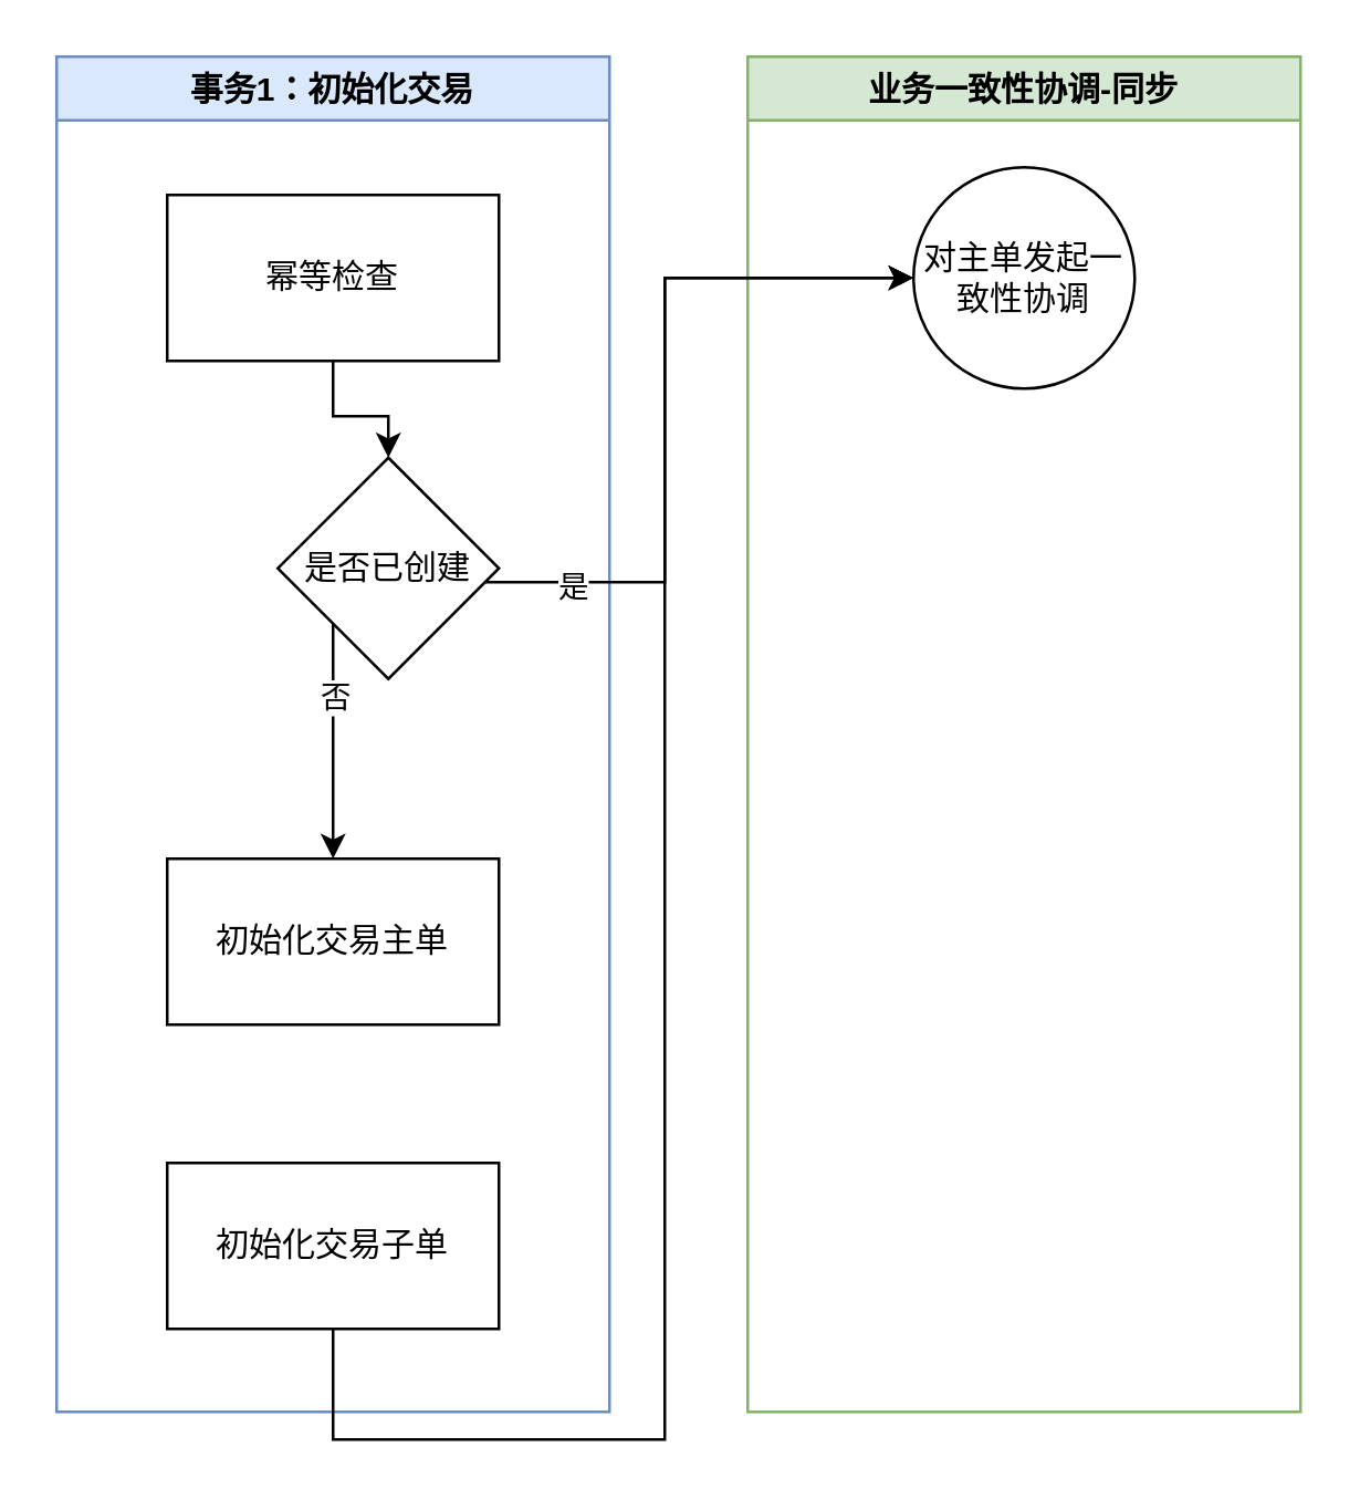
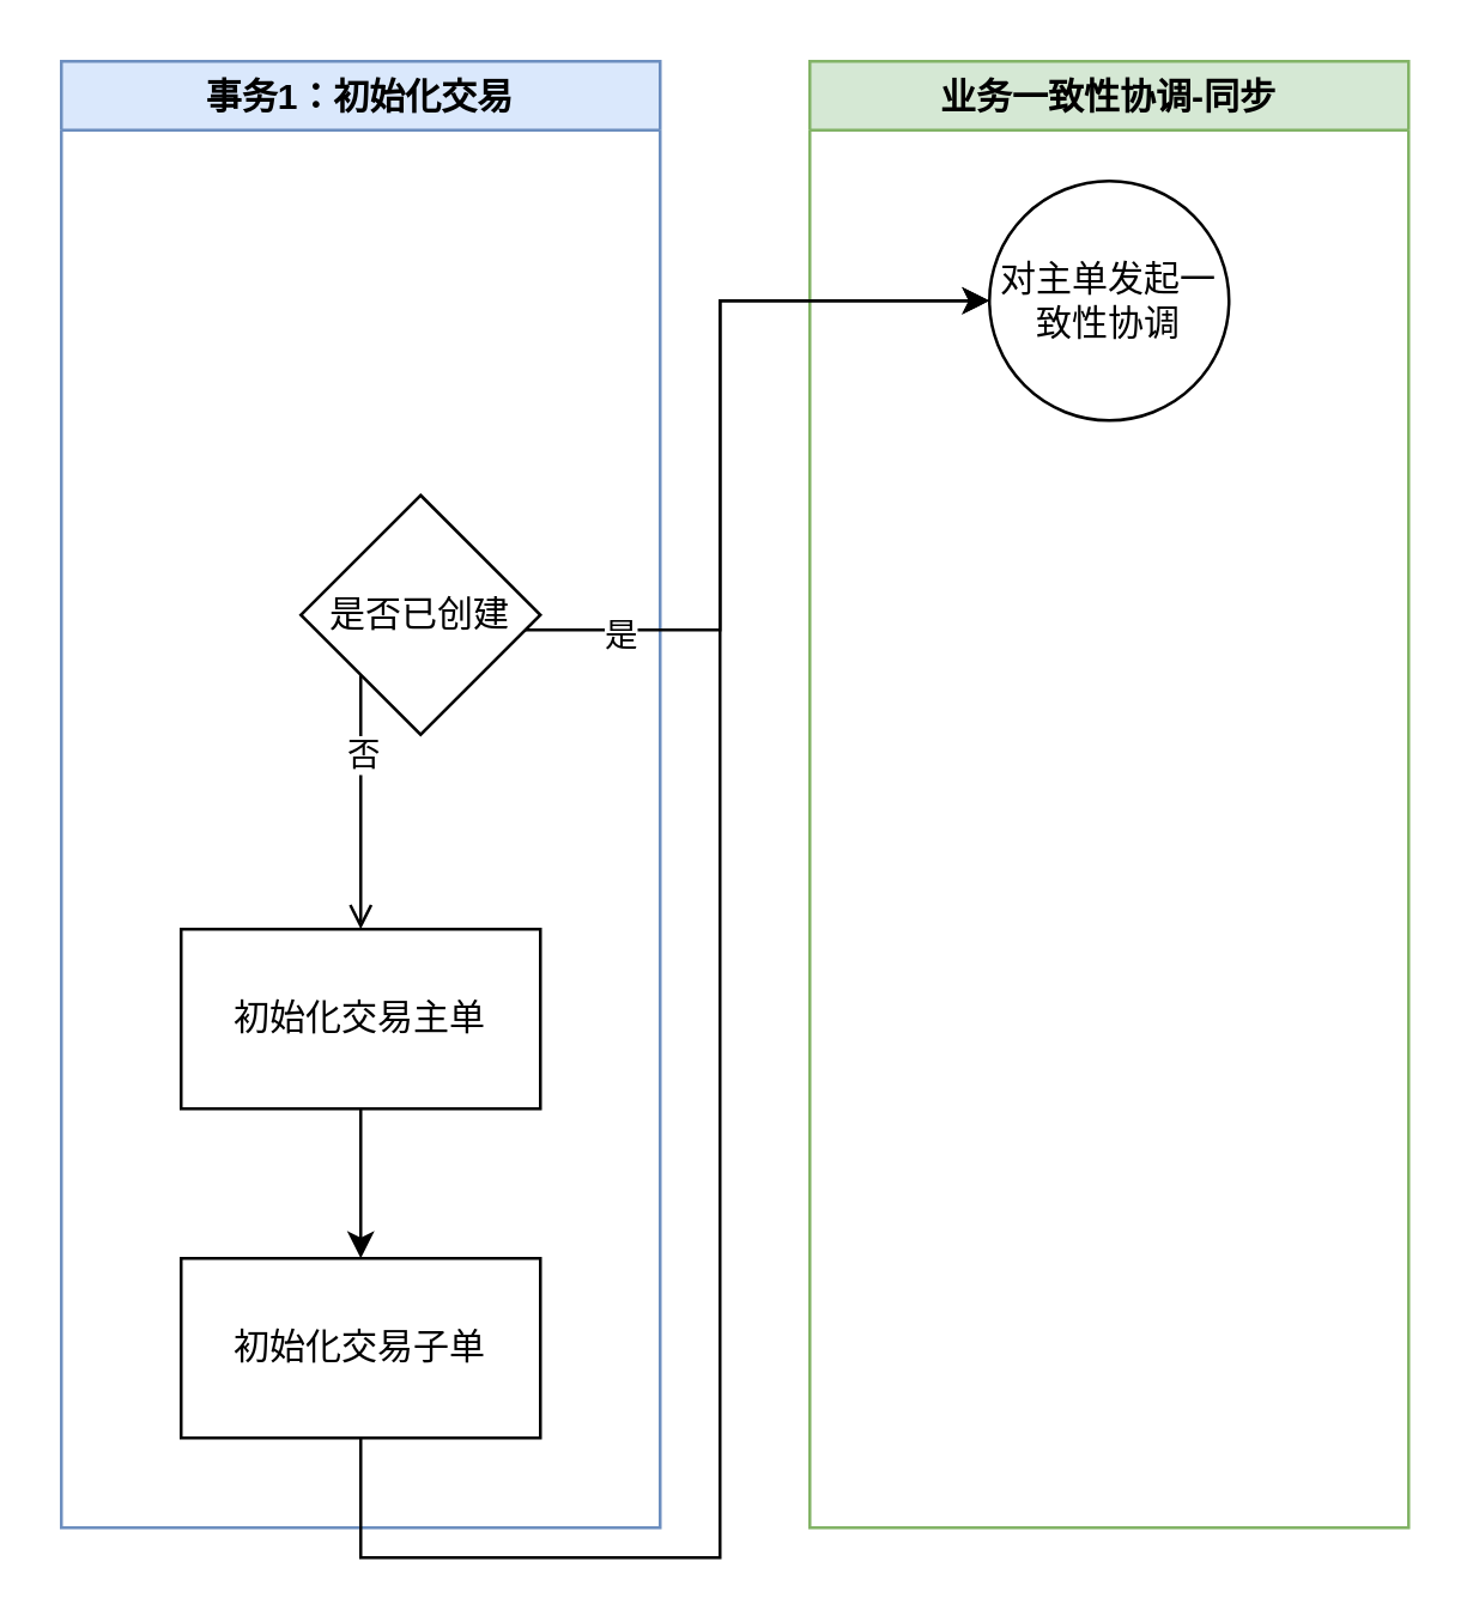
  <mxCell id="0" />
  <mxCell id="1" parent="0" />
  <mxCell id="2" value="事务1：初始化交易" style="swimlane;fillColor=#dae8fc;strokeColor=#6c8ebf;" parent="1" vertex="1"><mxGeometry x="20" y="20" width="200" height="490" as="geometry" /></mxCell>
+ <mxCell id="3" style="edgeStyle=orthogonalEdgeStyle;rounded=0;orthogonalLoop=1;jettySize=auto;html=1;entryX=0.5;entryY=0;entryDx=0;entryDy=0;" parent="2" source="4" target="5" edge="1"><mxGeometry relative="1" as="geometry" /></mxCell>
  <mxCell id="4" value="初始化交易主单" style="rounded=0;whiteSpace=wrap;html=1;" parent="2" vertex="1"><mxGeometry x="40" y="290" width="120" height="60" as="geometry" /></mxCell>
  <mxCell id="5" value="初始化交易子单" style="rounded=0;whiteSpace=wrap;html=1;" parent="2" vertex="1"><mxGeometry x="40" y="400" width="120" height="60" as="geometry" /></mxCell>
- <mxCell id="6" style="edgeStyle=orthogonalEdgeStyle;rounded=0;orthogonalLoop=1;jettySize=auto;html=1;entryX=0.5;entryY=0;entryDx=0;entryDy=0;" parent="2" source="7" target="10" edge="1"><mxGeometry relative="1" as="geometry" /></mxCell>
- <mxCell id="7" value="幂等检查" style="rounded=0;whiteSpace=wrap;html=1;" parent="2" vertex="1"><mxGeometry x="40" y="50" width="120" height="60" as="geometry" /></mxCell>
- <mxCell id="8" style="edgeStyle=orthogonalEdgeStyle;rounded=0;orthogonalLoop=1;jettySize=auto;html=1;entryX=0.5;entryY=0;entryDx=0;entryDy=0;" parent="2" source="10" target="4" edge="1"><mxGeometry relative="1" as="geometry"><Array as="points"><mxPoint x="100" y="260" /><mxPoint x="100" y="260" /></Array></mxGeometry></mxCell>
+ <mxCell id="8" style="edgeStyle=orthogonalEdgeStyle;rounded=0;orthogonalLoop=1;jettySize=auto;html=1;entryX=0.5;entryY=0;entryDx=0;entryDy=0;endArrow=open;" parent="2" source="10" target="4" edge="1"><mxGeometry relative="1" as="geometry"><Array as="points"><mxPoint x="100" y="260" /><mxPoint x="100" y="260" /></Array></mxGeometry></mxCell>
  <mxCell id="9" value="否" style="edgeLabel;html=1;align=center;verticalAlign=middle;resizable=0;points=[];" parent="8" vertex="1" connectable="0"><mxGeometry x="-0.473" y="2" relative="1" as="geometry"><mxPoint x="-2" y="4" as="offset" /></mxGeometry></mxCell>
  <mxCell id="10" value="是否已创建" style="rhombus;whiteSpace=wrap;html=1;" parent="2" vertex="1"><mxGeometry x="80" y="145" width="80" height="80" as="geometry" /></mxCell>
  <mxCell id="11" value="业务一致性协调-同步" style="swimlane;fillColor=#d5e8d4;strokeColor=#82b366;" parent="1" vertex="1"><mxGeometry x="270" y="20" width="200" height="490" as="geometry" /></mxCell>
  <mxCell id="12" value="对主单发起一致性协调" style="ellipse;whiteSpace=wrap;html=1;aspect=fixed;" vertex="1" parent="11"><mxGeometry x="60" y="40" width="80" height="80" as="geometry" /></mxCell>
  <mxCell id="13" style="edgeStyle=orthogonalEdgeStyle;rounded=0;orthogonalLoop=1;jettySize=auto;html=1;entryX=0;entryY=0.5;entryDx=0;entryDy=0;exitX=0.5;exitY=1;exitDx=0;exitDy=0;" parent="1" source="5" target="12" edge="1"><mxGeometry relative="1" as="geometry"><Array as="points"><mxPoint x="120" y="520" /><mxPoint x="240" y="520" /><mxPoint x="240" y="100" /></Array><mxPoint x="310" y="100" as="targetPoint" /></mxGeometry></mxCell>
  <mxCell id="14" style="edgeStyle=orthogonalEdgeStyle;rounded=0;orthogonalLoop=1;jettySize=auto;html=1;entryX=0;entryY=0.5;entryDx=0;entryDy=0;" parent="1" source="10" target="12" edge="1"><mxGeometry relative="1" as="geometry"><Array as="points"><mxPoint x="240" y="210" /><mxPoint x="240" y="100" /></Array><mxPoint x="310" y="100" as="targetPoint" /></mxGeometry></mxCell>
  <mxCell id="15" value="是" style="edgeLabel;html=1;align=center;verticalAlign=middle;resizable=0;points=[];" parent="14" vertex="1" connectable="0"><mxGeometry x="-0.763" y="-1" relative="1" as="geometry"><mxPoint as="offset" /></mxGeometry></mxCell>
